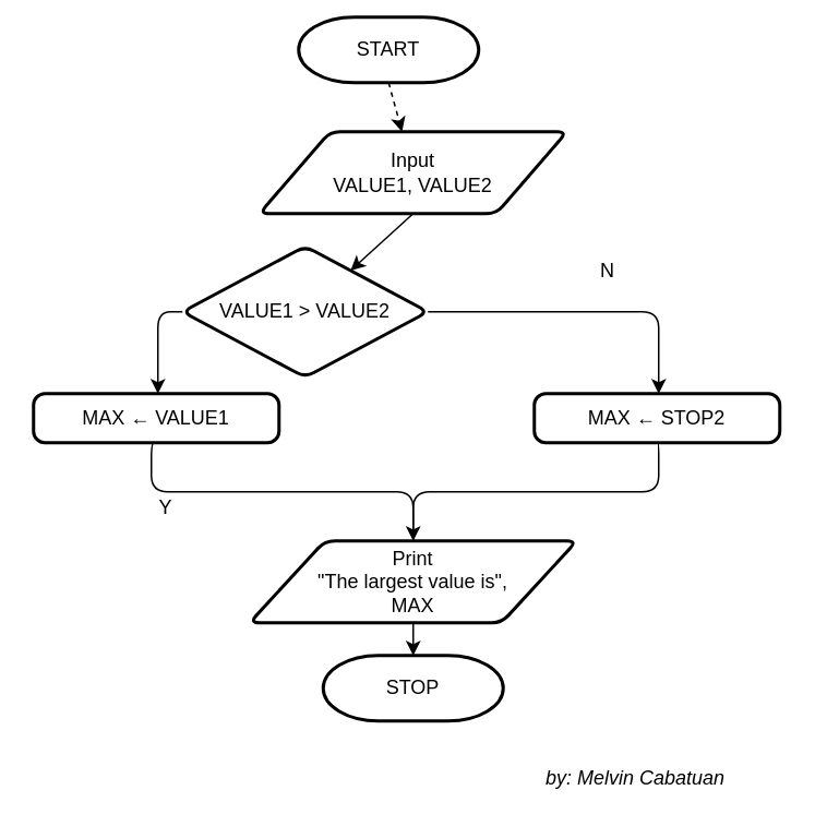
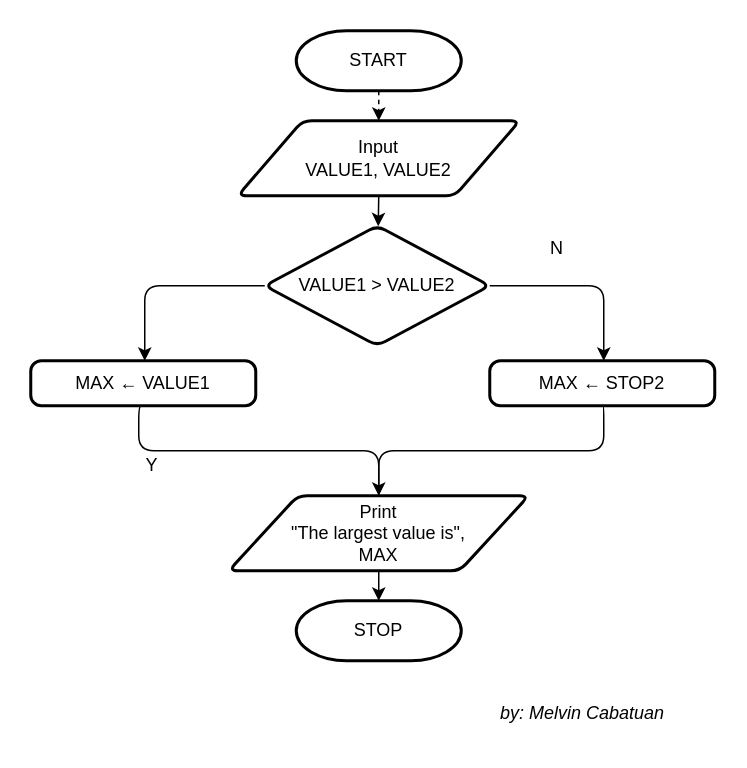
  <mxCell id="0" />
  <mxCell id="1" parent="0" />
  <mxCell id="2" style="edgeStyle=none;html=1;exitX=0.5;exitY=1;exitDx=0;exitDy=0;exitPerimeter=0;dashed=1;" edge="1" parent="1" source="3" target="5"><mxGeometry relative="1" as="geometry" /></mxCell>
- <mxCell id="3" value="START" style="strokeWidth=2;html=1;shape=mxgraph.flowchart.terminator;whiteSpace=wrap;" vertex="1" parent="1"><mxGeometry x="182" y="10" width="110" height="40" as="geometry" /></mxCell>
+ <mxCell id="3" value="START" style="strokeWidth=2;html=1;shape=mxgraph.flowchart.terminator;whiteSpace=wrap;" vertex="1" parent="1"><mxGeometry x="197" y="20" width="110" height="40" as="geometry" /></mxCell>
  <mxCell id="4" style="edgeStyle=none;html=1;exitX=0.5;exitY=1;exitDx=0;exitDy=0;" edge="1" parent="1" source="5" target="6"><mxGeometry relative="1" as="geometry" /></mxCell>
  <mxCell id="5" value="Input&lt;br&gt;VALUE1, VALUE2" style="shape=parallelogram;html=1;strokeWidth=2;perimeter=parallelogramPerimeter;whiteSpace=wrap;rounded=1;arcSize=12;size=0.23;" vertex="1" parent="1"><mxGeometry x="158" y="80" width="188" height="50" as="geometry" /></mxCell>
- <mxCell id="6" value="VALUE1 &amp;gt; VALUE2" style="rhombus;whiteSpace=wrap;html=1;verticalAlign=middle;strokeWidth=2;rounded=1;arcSize=12;" vertex="1" parent="1"><mxGeometry x="111" y="150" width="150" height="80" as="geometry" /></mxCell>
+ <mxCell id="6" value="VALUE1 &amp;gt; VALUE2" style="rhombus;whiteSpace=wrap;html=1;verticalAlign=middle;strokeWidth=2;rounded=1;arcSize=12;" vertex="1" parent="1"><mxGeometry x="176" y="150" width="150" height="80" as="geometry" /></mxCell>
  <mxCell id="7" value="" style="endArrow=classic;html=1;fontSize=12;edgeStyle=orthogonalEdgeStyle;" edge="1" parent="1" source="6"><mxGeometry width="50" height="50" relative="1" as="geometry"><mxPoint x="236" y="220" as="sourcePoint" /><mxPoint x="402" y="240" as="targetPoint" /><Array as="points"><mxPoint x="402" y="190" /></Array></mxGeometry></mxCell>
  <mxCell id="8" value="" style="endArrow=classic;html=1;fontSize=12;edgeStyle=orthogonalEdgeStyle;exitX=0;exitY=0.5;exitDx=0;exitDy=0;" edge="1" parent="1" source="6" target="13"><mxGeometry width="50" height="50" relative="1" as="geometry"><mxPoint x="336" y="200" as="sourcePoint" /><mxPoint x="96" y="240" as="targetPoint" /><Array as="points"><mxPoint x="96" y="190" /></Array></mxGeometry></mxCell>
  <mxCell id="9" value="N" style="text;html=1;strokeColor=none;fillColor=none;align=center;verticalAlign=middle;whiteSpace=wrap;rounded=0;fontSize=12;" vertex="1" parent="1"><mxGeometry x="341" y="150" width="60" height="30" as="geometry" /></mxCell>
  <mxCell id="10" value="Y" style="text;html=1;strokeColor=none;fillColor=none;align=center;verticalAlign=middle;whiteSpace=wrap;rounded=0;fontSize=12;" vertex="1" parent="1"><mxGeometry x="71" y="295" width="60" height="30" as="geometry" /></mxCell>
  <mxCell id="11" value="" style="endArrow=classic;html=1;fontSize=12;exitX=0.5;exitY=1;exitDx=0;exitDy=0;edgeStyle=orthogonalEdgeStyle;" edge="1" parent="1" source="14"><mxGeometry width="50" height="50" relative="1" as="geometry"><mxPoint x="402" y="290" as="sourcePoint" /><mxPoint x="252" y="340" as="targetPoint" /><Array as="points"><mxPoint x="402" y="270" /><mxPoint x="402" y="300" /><mxPoint x="252" y="300" /></Array></mxGeometry></mxCell>
  <mxCell id="12" value="" style="endArrow=classic;html=1;fontSize=12;edgeStyle=orthogonalEdgeStyle;exitX=0.5;exitY=1;exitDx=0;exitDy=0;entryX=0.5;entryY=0;entryDx=0;entryDy=0;" edge="1" parent="1" source="13" target="16"><mxGeometry width="50" height="50" relative="1" as="geometry"><mxPoint x="91.508" y="293.35" as="sourcePoint" /><mxPoint x="252" y="340" as="targetPoint" /><Array as="points"><mxPoint x="92" y="270" /><mxPoint x="92" y="300" /><mxPoint x="252" y="300" /></Array></mxGeometry></mxCell>
  <mxCell id="13" value="MAX ← VALUE1" style="rounded=1;whiteSpace=wrap;html=1;absoluteArcSize=1;arcSize=14;strokeWidth=2;" vertex="1" parent="1"><mxGeometry x="20" y="240" width="150" height="30" as="geometry" /></mxCell>
  <mxCell id="14" value="MAX ← STOP2" style="rounded=1;whiteSpace=wrap;html=1;absoluteArcSize=1;arcSize=14;strokeWidth=2;" vertex="1" parent="1"><mxGeometry x="326" y="240" width="150" height="30" as="geometry" /></mxCell>
  <mxCell id="15" style="edgeStyle=none;html=1;entryX=0.5;entryY=0;entryDx=0;entryDy=0;entryPerimeter=0;" edge="1" parent="1" source="16" target="17"><mxGeometry relative="1" as="geometry" /></mxCell>
  <mxCell id="16" value="Print&lt;br&gt;&quot;The largest value is&quot;,&lt;br&gt;MAX" style="shape=parallelogram;html=1;strokeWidth=2;perimeter=parallelogramPerimeter;whiteSpace=wrap;rounded=1;arcSize=12;size=0.23;" vertex="1" parent="1"><mxGeometry x="152" y="330" width="200" height="50" as="geometry" /></mxCell>
  <mxCell id="17" value="STOP" style="strokeWidth=2;html=1;shape=mxgraph.flowchart.terminator;whiteSpace=wrap;" vertex="1" parent="1"><mxGeometry x="197" y="400" width="110" height="40" as="geometry" /></mxCell>
  <mxCell id="18" value="&lt;i&gt;by: Melvin Cabatuan&lt;/i&gt;" style="text;html=1;strokeColor=none;fillColor=none;align=center;verticalAlign=middle;whiteSpace=wrap;rounded=0;fontSize=12;" vertex="1" parent="1"><mxGeometry x="313" y="460" width="150" height="30" as="geometry" /></mxCell>
